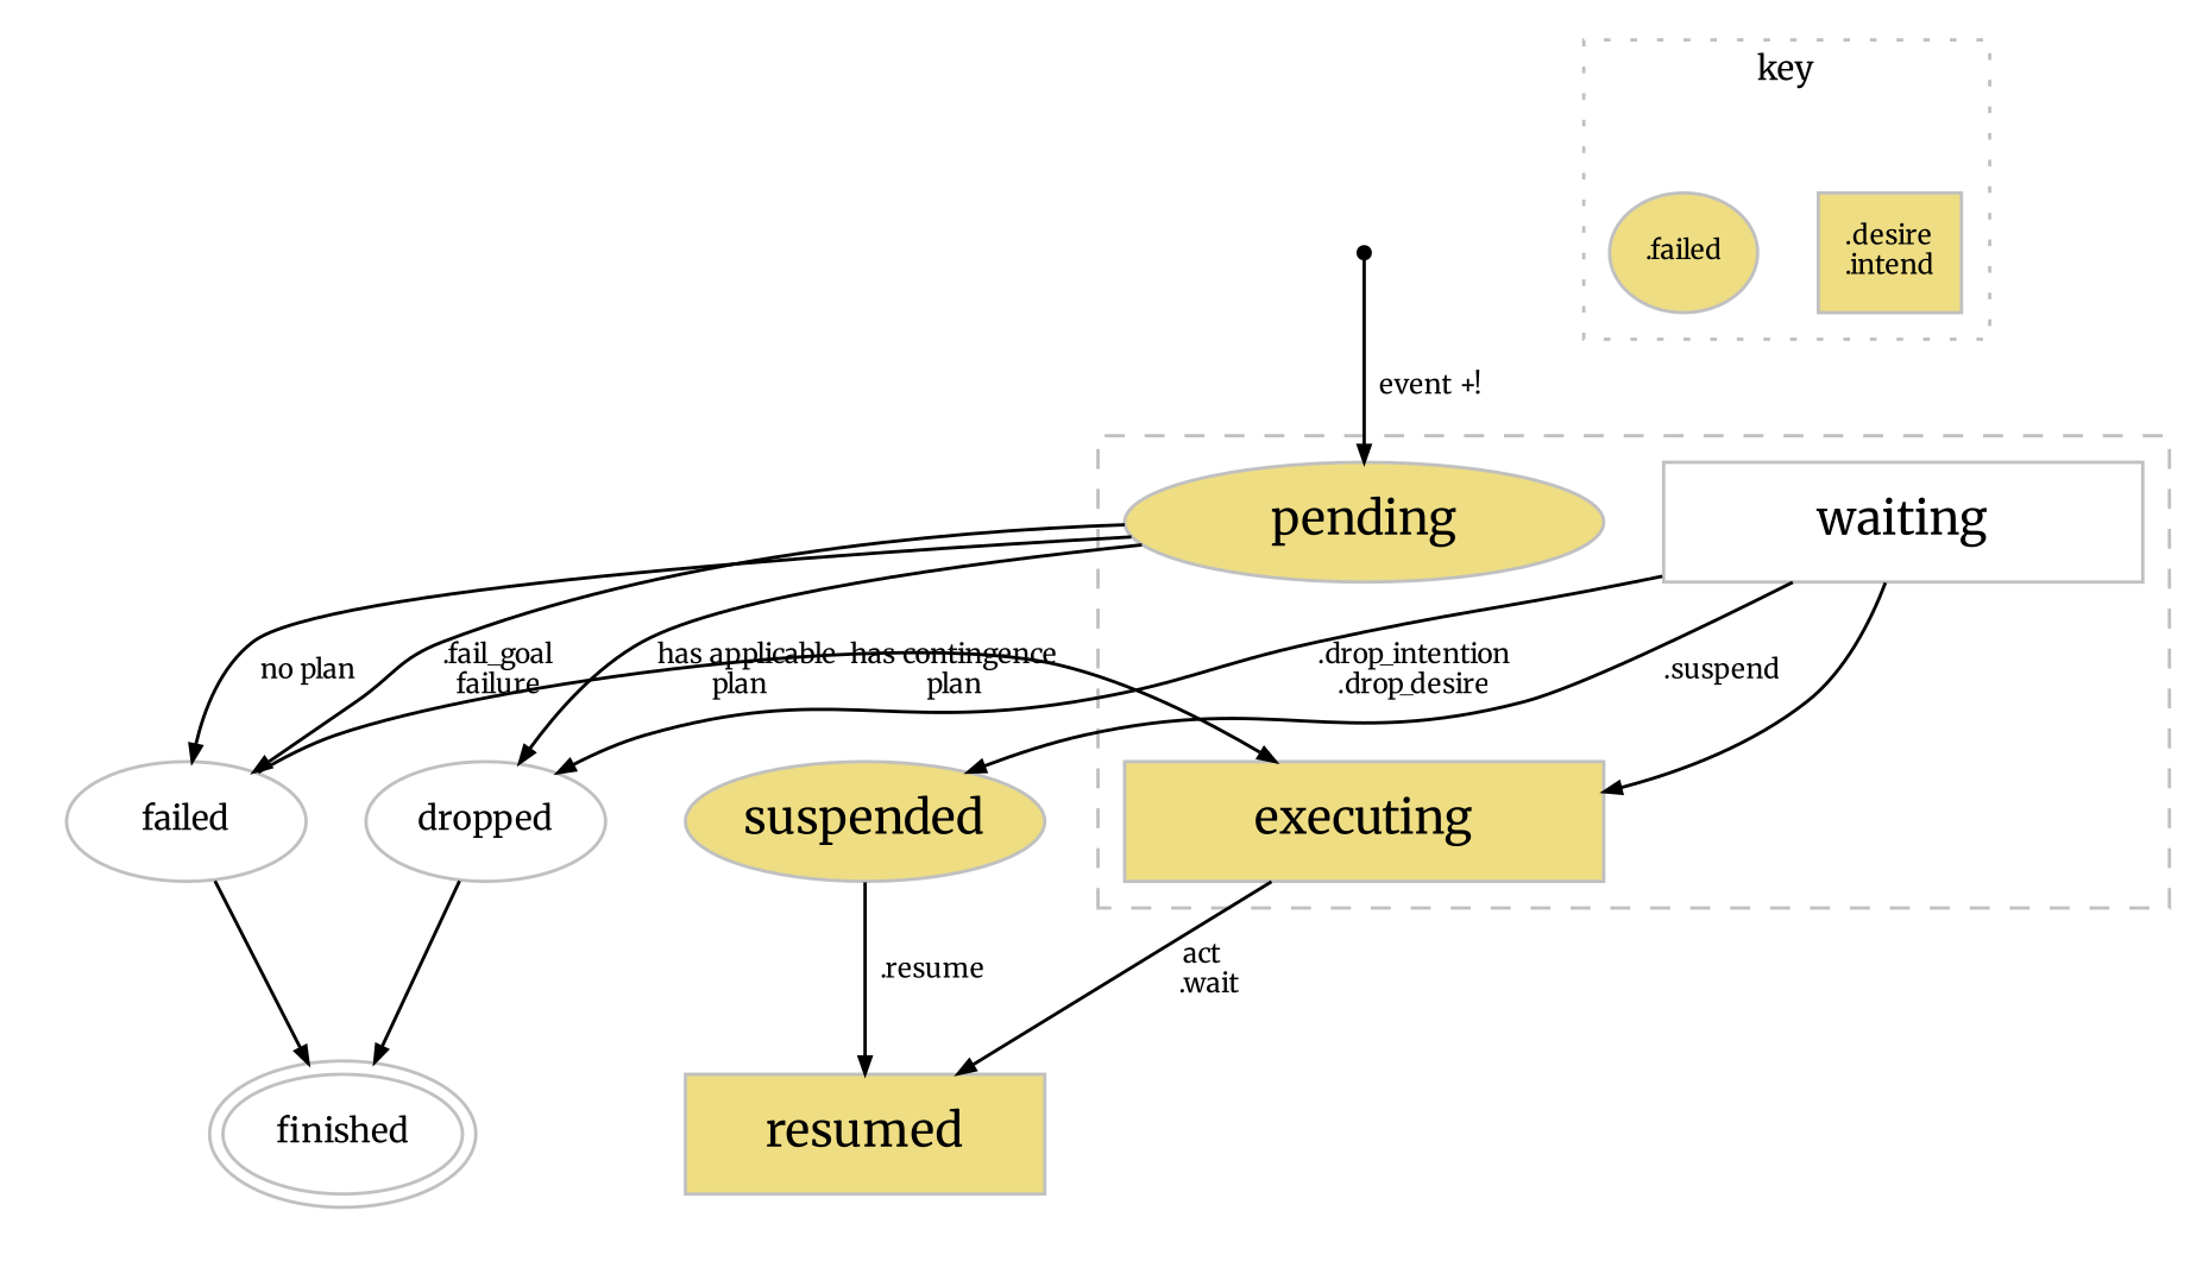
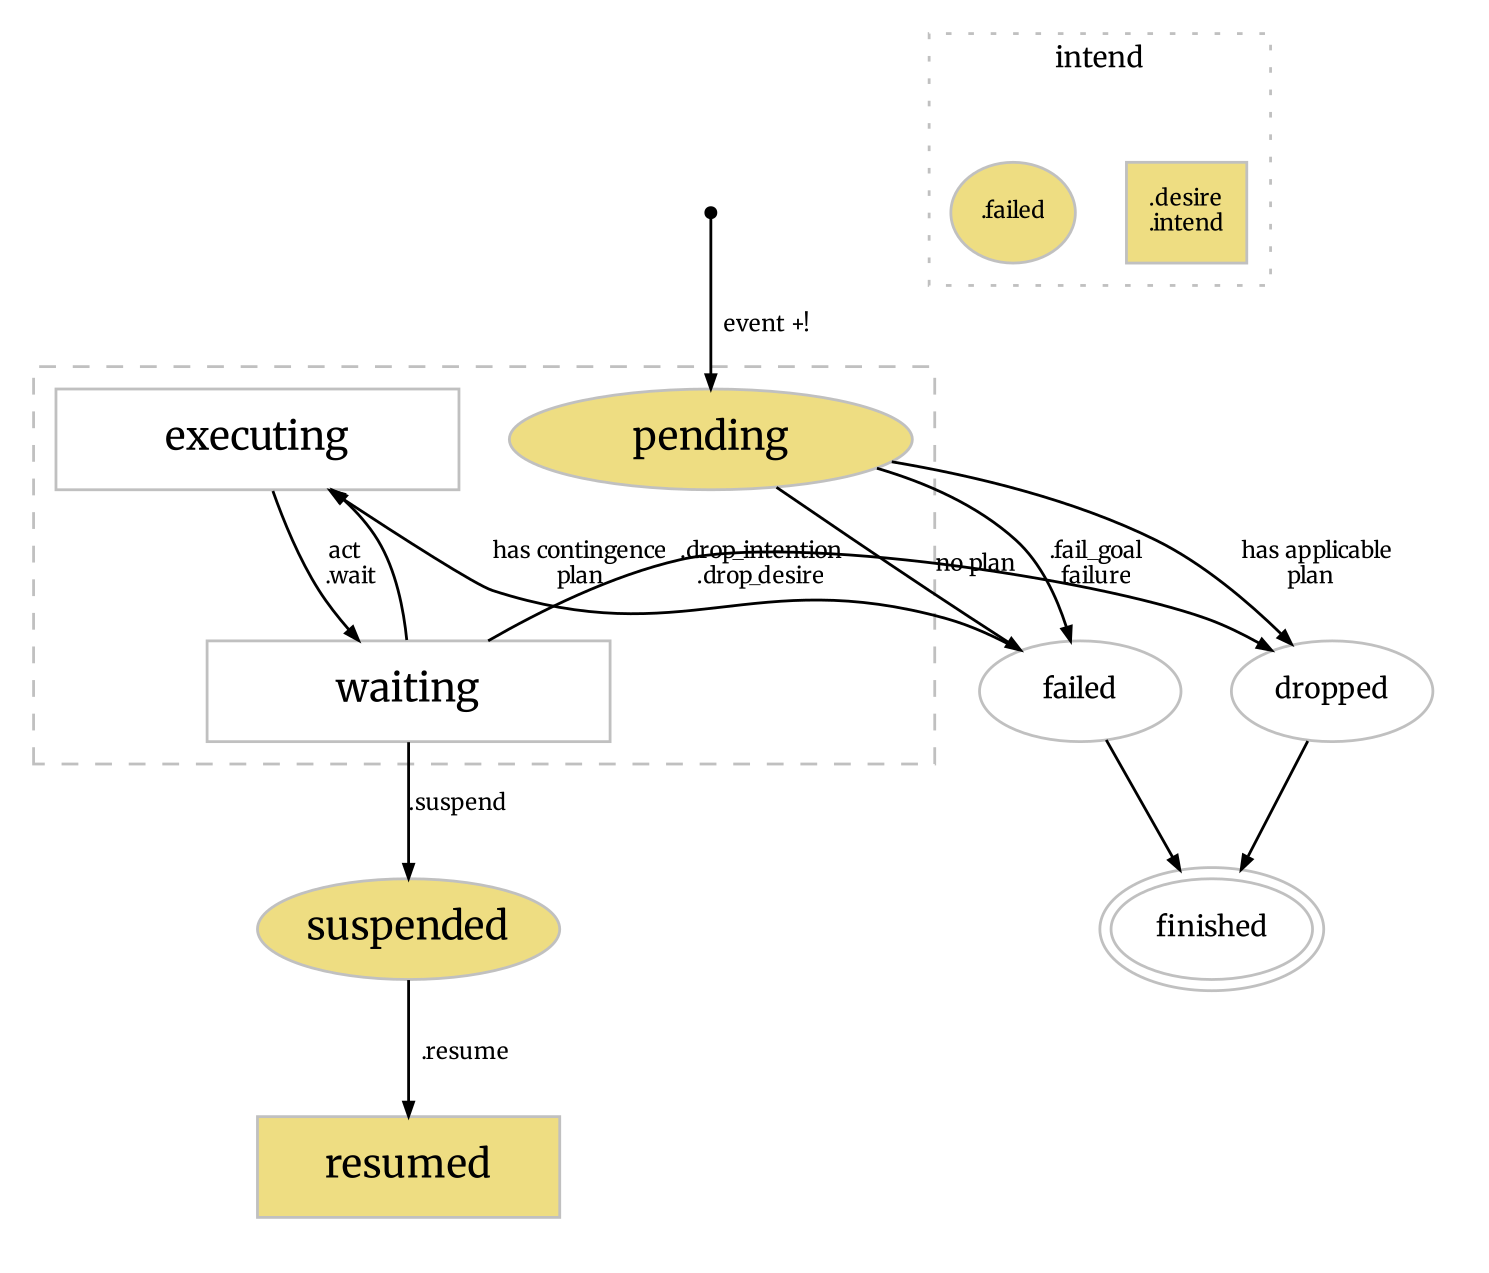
  digraph {
    compound=true
    fontname=Merriweather
    node [color=gray fillcolor=lightgoldenrod fixedsize=shape fontname=Merriweather shape=oval style=filled]
    edge [arrowsize=0.5 fontname=Merriweather fontsize=8]
    n1 [label=suspended width=1.5]
    n2 [label=resumed shape=rectangle width=1.5]
    n3 [label=pending width=2]
-   n4 [label=executing shape=rectangle width=2]
+   n4 [fillcolor=white label=executing shape=rectangle width=2]
    n5 [fillcolor=white label=waiting shape=rectangle width=2]
    n6 [fillcolor=white fontsize=10 label=finished peripheries=2 width=1]
    n7 [fillcolor=white fontsize=10 label=failed width=1]
    n8 [fillcolor=white fontsize=10 label=dropped width=1]
    n9 [fontsize=8 label=".desire\n.intend" shape=rectangle width=0.5 fixedsize=""]
    n10 [fontsize=8 label=".failed" width=0.5 fixedsize=""]
    ENTRY [color=black shape=point fillcolor="" fixedsize="" style=""]
    subgraph cluster_1 {
      shape=rectangle
      style=invis
      n1
      n2
    }
    subgraph cluster_2 {
      color=grey
      shape=rectangle
      style=dashed
      n3
      n4
      n5
    }
    subgraph cluster_3 {
      shape=rectangle
      style=invis
      n6
      n7
      n8
    }
    subgraph cluster_4 {
      color=grey
      fontsize=10
-     label=key
+     label=intend
      rankdir=LR
      shape=rectangle
      style=dotted
      n9
      n10
    }
    n1 -> n2 [label=<  .resume>]
    n3 -> n7 [label=< no plan<br/>>]
    n3 -> n7 [label=<.fail_goal<br/>failure>]
    n3 -> n8 [label=<  has applicable<br/>plan<br/>>]
-   n4 -> n2 [label=<act <br/> .wait<br/>>]
+   n4 -> n5 [label=<act <br/> .wait<br/>>]
    n5 -> n1 [label=<.suspend>]
    n5 -> n4
    n5 -> n8 [label=<.drop_intention<br/>.drop_desire>]
    n7 -> n4 [label=<has contingence<br/>plan>]
    n7 -> n6 [fontsize=""]
    n8 -> n6 [fontsize=""]
    ENTRY -> n3 [label=<  event +!>]
  }
